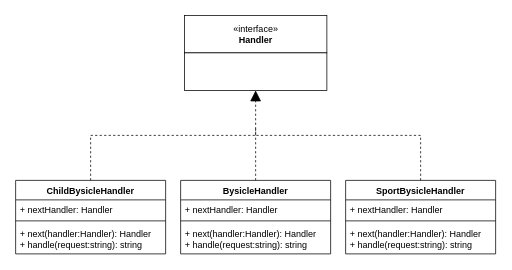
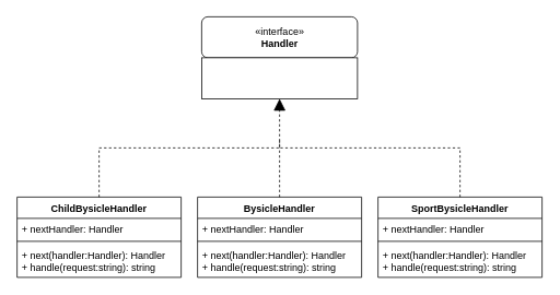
  <mxCell id="0" />
  <mxCell id="1" parent="0" />
  <mxCell id="2" value="" style="group" vertex="1" connectable="0" parent="1"><mxGeometry x="245" y="20" width="190" height="100" as="geometry" /></mxCell>
- <mxCell id="3" value="«interface»&lt;br&gt;&lt;b&gt;Handler&lt;/b&gt;" style="html=1;" vertex="1" parent="2"><mxGeometry width="190" height="50" as="geometry" /></mxCell>
+ <mxCell id="3" value="«interface»&lt;br&gt;&lt;b&gt;Handler&lt;/b&gt;" style="html=1;rounded=1;" vertex="1" parent="2"><mxGeometry width="190" height="50" as="geometry" /></mxCell>
  <mxCell id="4" value="&lt;div style=&quot;line-height: 19px&quot;&gt;&lt;div style=&quot;line-height: 19px&quot;&gt;&lt;div&gt;&lt;font style=&quot;font-size: 12px&quot; color=&quot;#ffffff&quot;&gt;+ next(handler:Handler):&amp;nbsp;Handler&lt;/font&gt;&lt;/div&gt;&lt;div&gt;&lt;font style=&quot;font-size: 12px&quot; color=&quot;#ffffff&quot;&gt;+ handle(request:string):&amp;nbsp;string&lt;/font&gt;&lt;/div&gt;&lt;/div&gt;&lt;/div&gt;" style="html=1;align=left;" vertex="1" parent="2"><mxGeometry y="50" width="190" height="50" as="geometry" /></mxCell>
  <mxCell id="5" value="ChildBysicleHandler" style="swimlane;fontStyle=1;align=center;verticalAlign=top;childLayout=stackLayout;horizontal=1;startSize=26;horizontalStack=0;resizeParent=1;resizeParentMax=0;resizeLast=0;collapsible=1;marginBottom=0;" vertex="1" parent="1"><mxGeometry x="20" y="240" width="200" height="98" as="geometry" /></mxCell>
  <mxCell id="6" value="+ nextHandler: Handler" style="text;strokeColor=none;fillColor=none;align=left;verticalAlign=top;spacingLeft=4;spacingRight=4;overflow=hidden;rotatable=0;points=[[0,0.5],[1,0.5]];portConstraint=eastwest;" vertex="1" parent="5"><mxGeometry y="26" width="200" height="24" as="geometry" /></mxCell>
  <mxCell id="7" value="" style="line;strokeWidth=1;fillColor=none;align=left;verticalAlign=middle;spacingTop=-1;spacingLeft=3;spacingRight=3;rotatable=0;labelPosition=right;points=[];portConstraint=eastwest;" vertex="1" parent="5"><mxGeometry y="50" width="200" height="8" as="geometry" /></mxCell>
  <mxCell id="8" value="+ next(handler:Handler): Handler&#10;+ handle(request:string): string" style="text;strokeColor=none;fillColor=none;align=left;verticalAlign=top;spacingLeft=4;spacingRight=4;overflow=hidden;rotatable=0;points=[[0,0.5],[1,0.5]];portConstraint=eastwest;" vertex="1" parent="5"><mxGeometry y="58" width="200" height="40" as="geometry" /></mxCell>
  <mxCell id="9" value="BysicleHandler" style="swimlane;fontStyle=1;align=center;verticalAlign=top;childLayout=stackLayout;horizontal=1;startSize=26;horizontalStack=0;resizeParent=1;resizeParentMax=0;resizeLast=0;collapsible=1;marginBottom=0;" vertex="1" parent="1"><mxGeometry x="240" y="240" width="200" height="98" as="geometry" /></mxCell>
  <mxCell id="10" value="+ nextHandler: Handler" style="text;strokeColor=none;fillColor=none;align=left;verticalAlign=top;spacingLeft=4;spacingRight=4;overflow=hidden;rotatable=0;points=[[0,0.5],[1,0.5]];portConstraint=eastwest;" vertex="1" parent="9"><mxGeometry y="26" width="200" height="24" as="geometry" /></mxCell>
  <mxCell id="11" value="" style="line;strokeWidth=1;fillColor=none;align=left;verticalAlign=middle;spacingTop=-1;spacingLeft=3;spacingRight=3;rotatable=0;labelPosition=right;points=[];portConstraint=eastwest;" vertex="1" parent="9"><mxGeometry y="50" width="200" height="8" as="geometry" /></mxCell>
  <mxCell id="12" value="+ next(handler:Handler): Handler&#10;+ handle(request:string): string" style="text;strokeColor=none;fillColor=none;align=left;verticalAlign=top;spacingLeft=4;spacingRight=4;overflow=hidden;rotatable=0;points=[[0,0.5],[1,0.5]];portConstraint=eastwest;" vertex="1" parent="9"><mxGeometry y="58" width="200" height="40" as="geometry" /></mxCell>
  <mxCell id="13" value="SportBysicleHandler" style="swimlane;fontStyle=1;align=center;verticalAlign=top;childLayout=stackLayout;horizontal=1;startSize=26;horizontalStack=0;resizeParent=1;resizeParentMax=0;resizeLast=0;collapsible=1;marginBottom=0;" vertex="1" parent="1"><mxGeometry x="460" y="240" width="200" height="98" as="geometry" /></mxCell>
  <mxCell id="14" value="+ nextHandler: Handler" style="text;strokeColor=none;fillColor=none;align=left;verticalAlign=top;spacingLeft=4;spacingRight=4;overflow=hidden;rotatable=0;points=[[0,0.5],[1,0.5]];portConstraint=eastwest;" vertex="1" parent="13"><mxGeometry y="26" width="200" height="24" as="geometry" /></mxCell>
  <mxCell id="15" value="" style="line;strokeWidth=1;fillColor=none;align=left;verticalAlign=middle;spacingTop=-1;spacingLeft=3;spacingRight=3;rotatable=0;labelPosition=right;points=[];portConstraint=eastwest;" vertex="1" parent="13"><mxGeometry y="50" width="200" height="8" as="geometry" /></mxCell>
  <mxCell id="16" value="+ next(handler:Handler): Handler&#10;+ handle(request:string): string" style="text;strokeColor=none;fillColor=none;align=left;verticalAlign=top;spacingLeft=4;spacingRight=4;overflow=hidden;rotatable=0;points=[[0,0.5],[1,0.5]];portConstraint=eastwest;" vertex="1" parent="13"><mxGeometry y="58" width="200" height="40" as="geometry" /></mxCell>
  <mxCell id="17" value="" style="endArrow=block;dashed=1;endFill=1;endSize=12;html=1;entryX=0.5;entryY=1;entryDx=0;entryDy=0;exitX=0.5;exitY=0;exitDx=0;exitDy=0;rounded=0;" edge="1" parent="1" source="5" target="4"><mxGeometry width="160" relative="1" as="geometry"><mxPoint x="260" y="260" as="sourcePoint" /><mxPoint x="420" y="260" as="targetPoint" /><Array as="points"><mxPoint x="120" y="180" /><mxPoint x="340" y="180" /></Array></mxGeometry></mxCell>
  <mxCell id="18" value="" style="endArrow=none;dashed=1;endFill=0;endSize=12;html=1;exitX=0.5;exitY=0;exitDx=0;exitDy=0;" edge="1" parent="1" source="9"><mxGeometry width="160" relative="1" as="geometry"><mxPoint x="260" y="260" as="sourcePoint" /><mxPoint x="340" y="170" as="targetPoint" /></mxGeometry></mxCell>
  <mxCell id="19" value="" style="endArrow=none;dashed=1;endFill=0;endSize=12;html=1;exitX=0.5;exitY=0;exitDx=0;exitDy=0;rounded=0;" edge="1" parent="1" source="13"><mxGeometry width="160" relative="1" as="geometry"><mxPoint x="260" y="260" as="sourcePoint" /><mxPoint x="340" y="180" as="targetPoint" /><Array as="points"><mxPoint x="560" y="180" /></Array></mxGeometry></mxCell>
